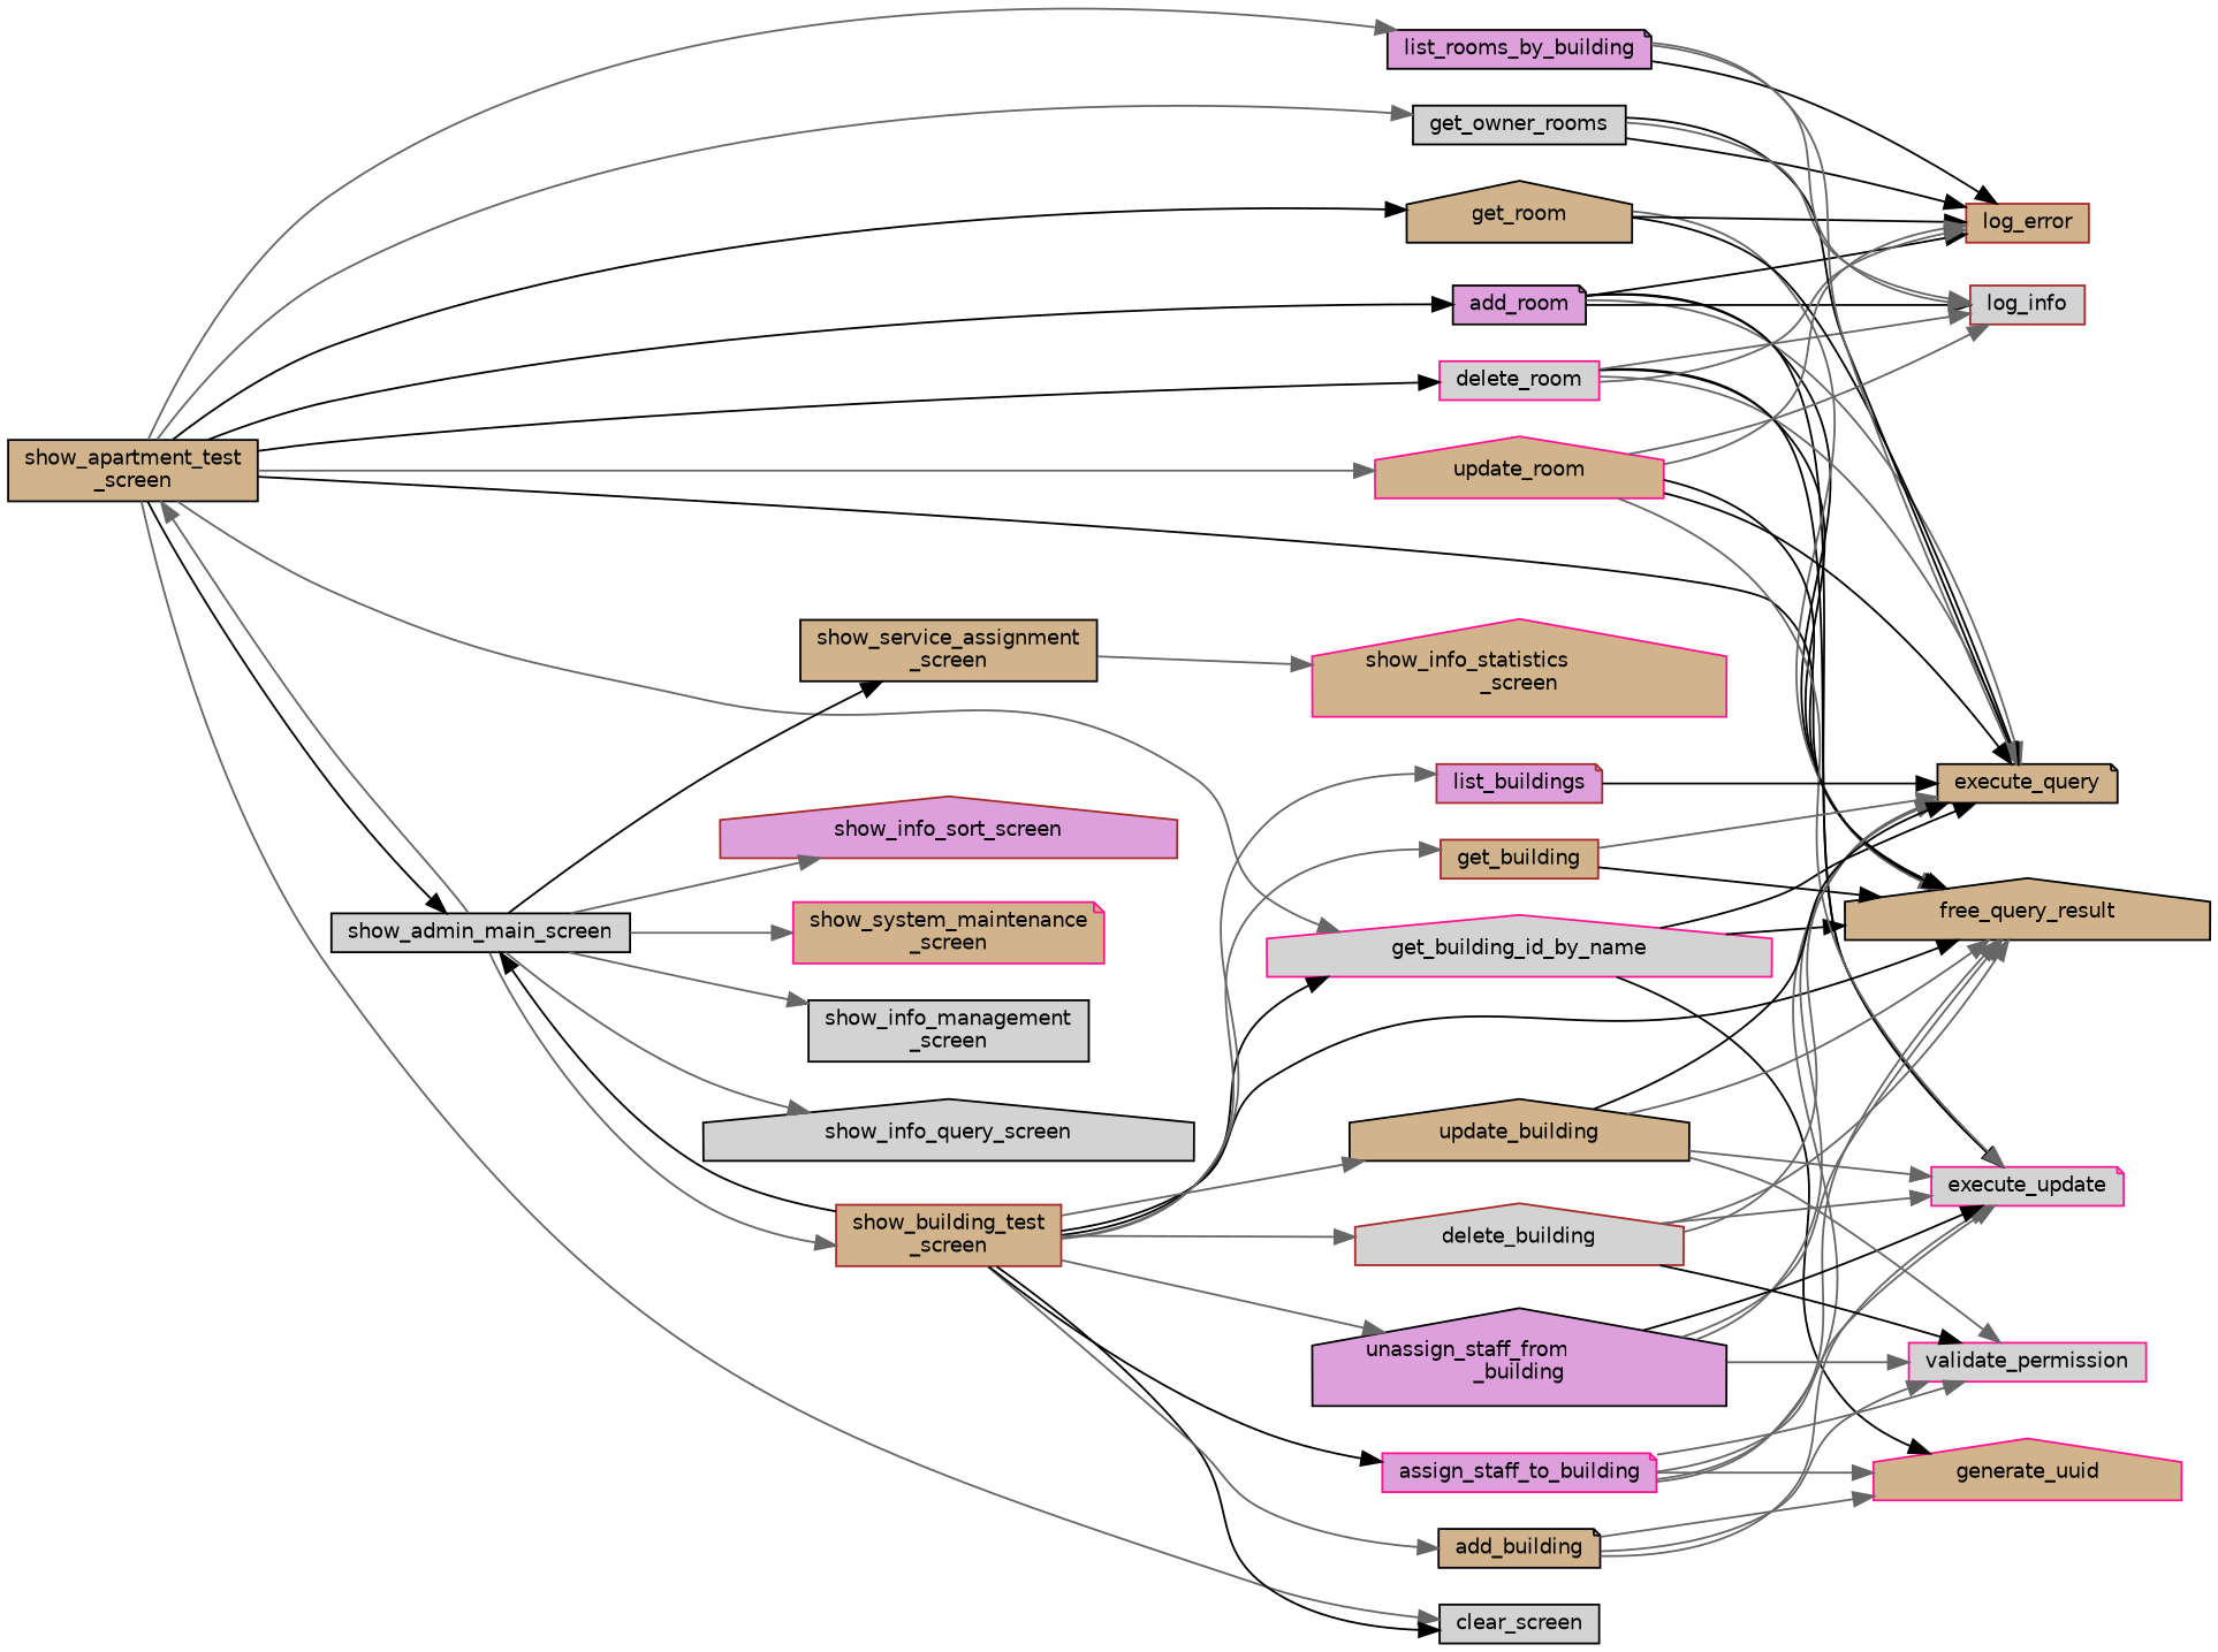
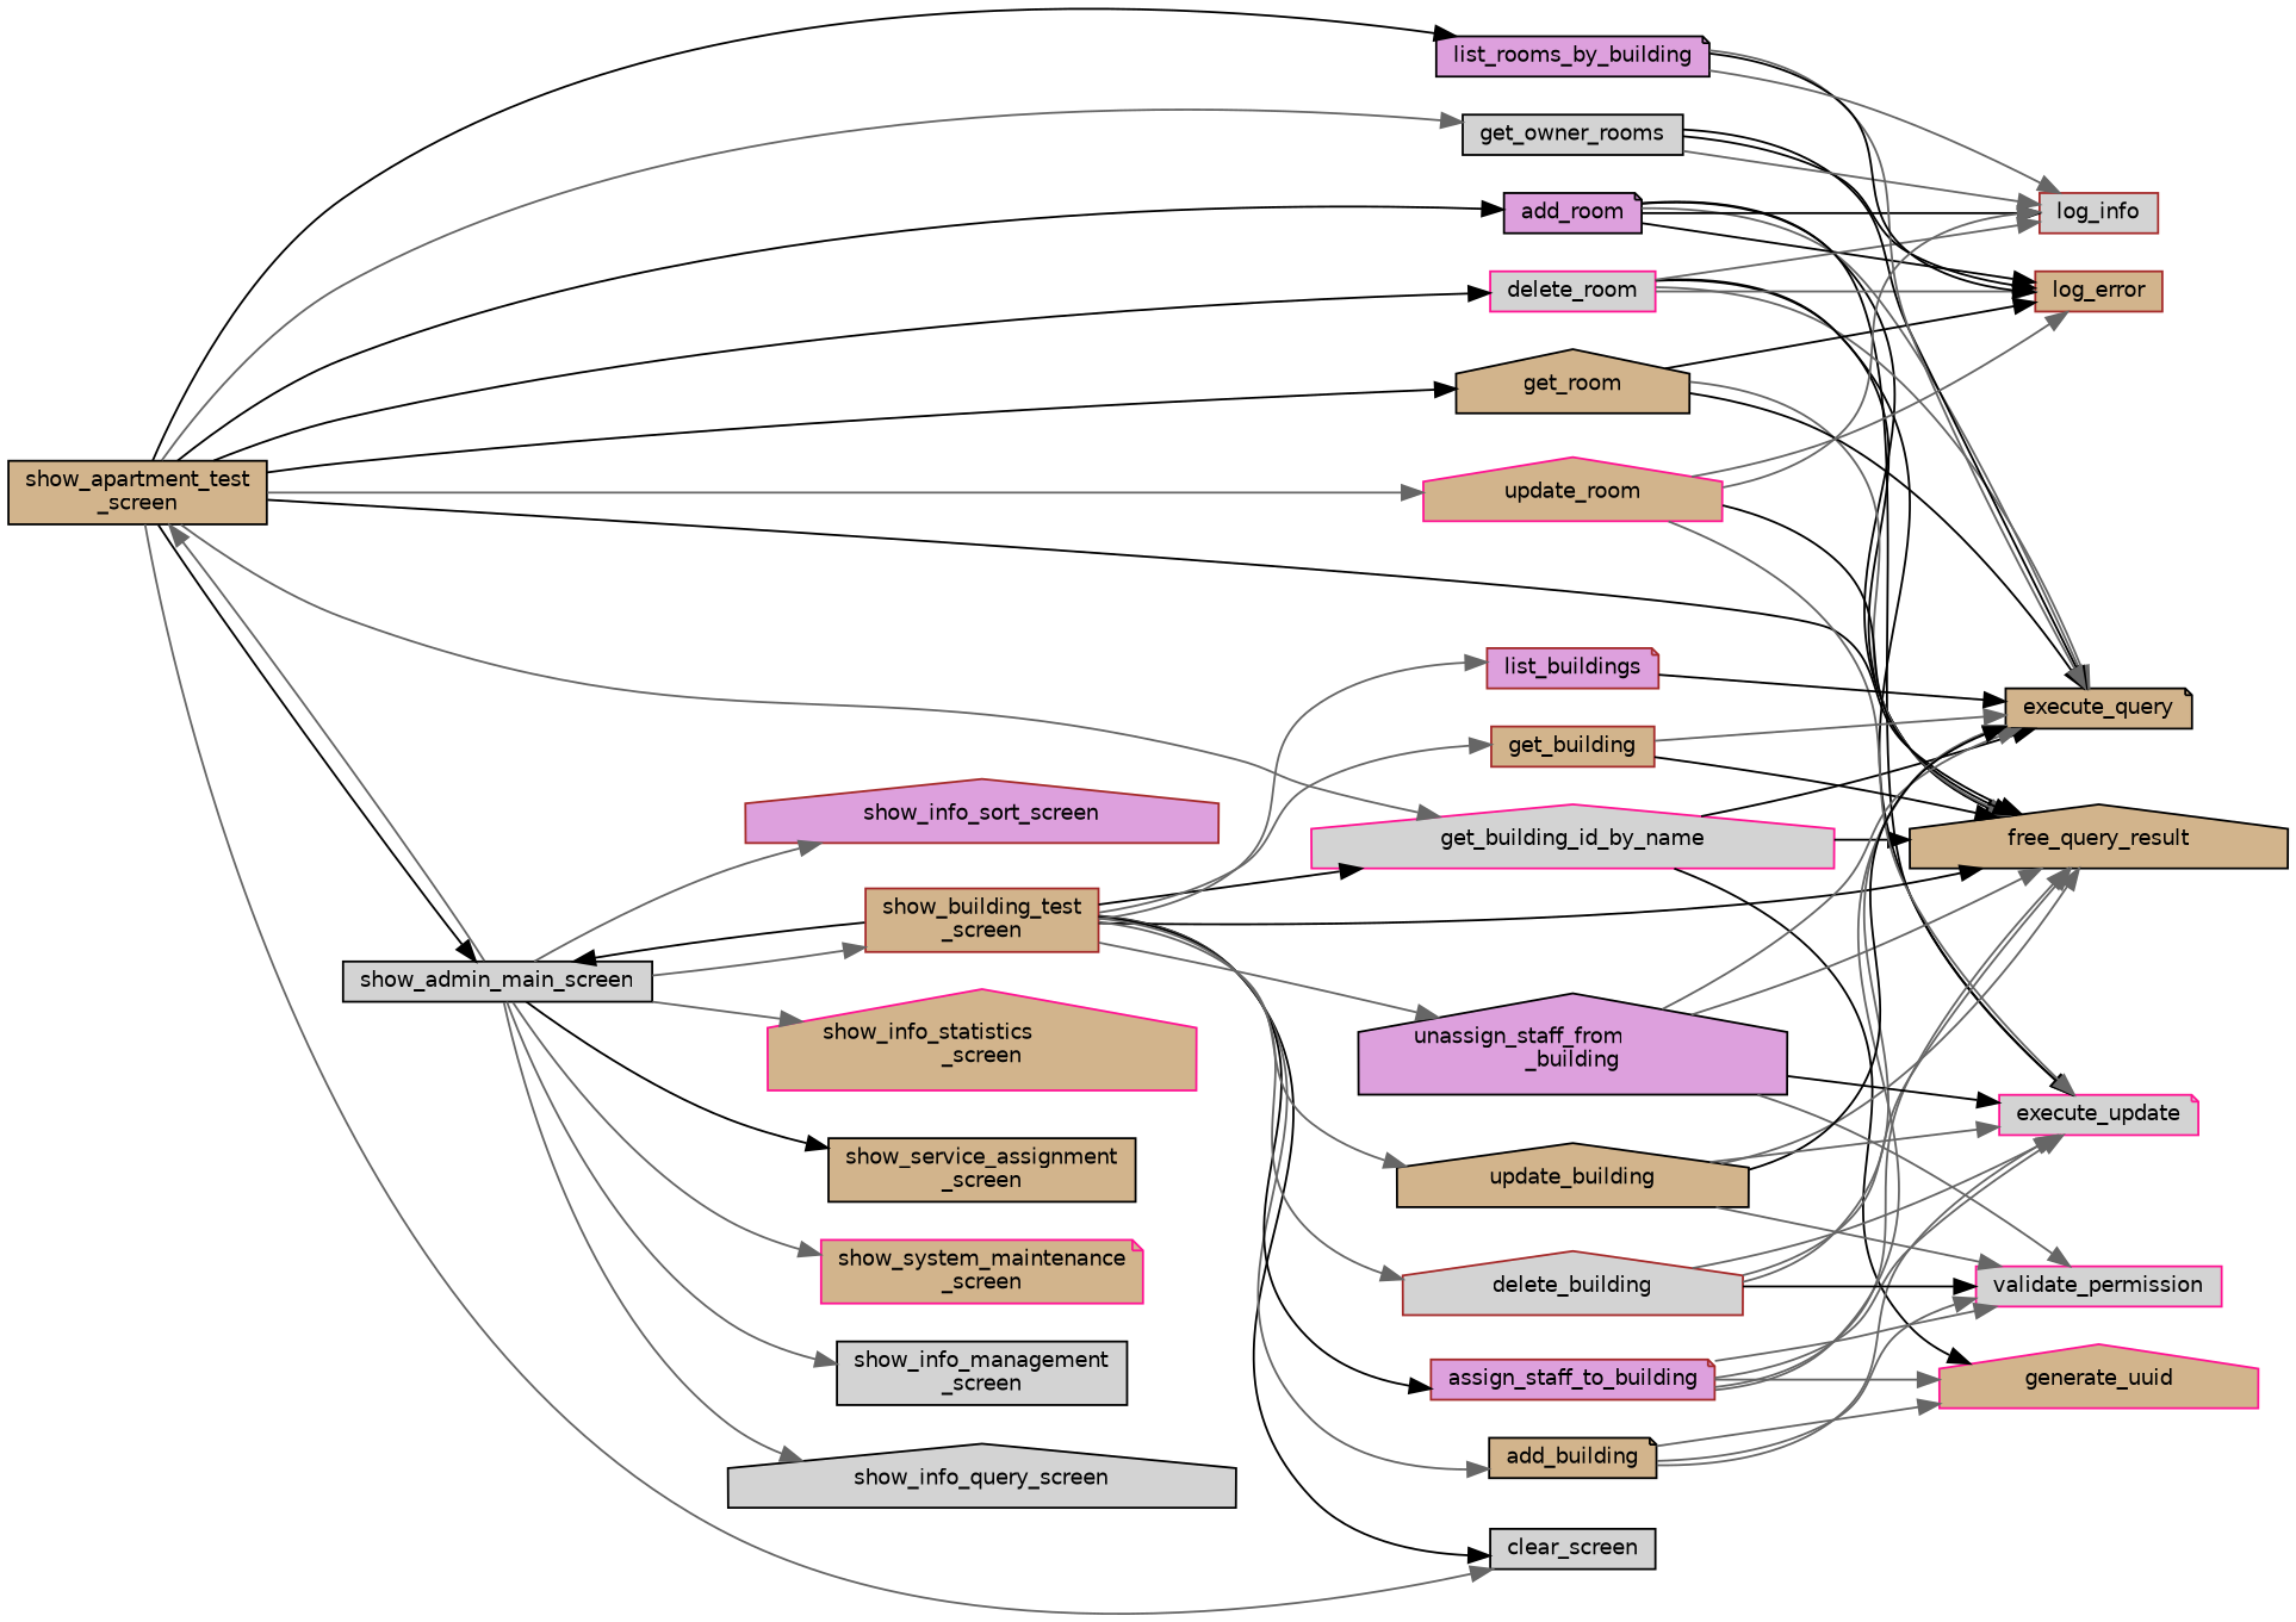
  digraph {
    rankdir=LR
    node [color=black fillcolor=tan fontname=Helvetica fontsize=10 shape=box style=filled]
    edge [color=gray40 fontname=Helvetica fontsize=10 labelfontname=Helvetica labelfontsize=10 style=solid]
    n1 [fontcolor=black height=0.2 label="show_apartment_test\l_screen" width=0.4]
    n2 [fillcolor=plum height=0.2 label=add_room shape=note width=0.4]
    n3 [height=0.2 label=free_query_result shape=house width=0.4]
    n4 [fillcolor=lightgrey height=0.2 label=clear_screen width=0.4]
    n5 [color=deeppink fillcolor=lightgrey height=0.2 label=delete_room width=0.4]
    n6 [color=deeppink fillcolor=lightgrey height=0.2 label=get_building_id_by_name shape=house width=0.4]
    n7 [fillcolor=lightgrey height=0.2 label=get_owner_rooms width=0.4]
    n8 [height=0.2 label=get_room shape=house width=0.4]
    n9 [fillcolor=plum height=0.2 label=list_rooms_by_building shape=note width=0.4]
    n10 [fillcolor=lightgrey height=0.2 label=show_admin_main_screen width=0.4]
    n11 [color=deeppink height=0.2 label=update_room shape=house width=0.4]
    n12 [height=0.2 label=execute_query shape=note width=0.4]
    n13 [color=deeppink fillcolor=lightgrey height=0.2 label=execute_update shape=note width=0.4]
    n14 [color=brown height=0.2 label=log_error width=0.4]
    n15 [color=brown fillcolor=lightgrey height=0.2 label=log_info width=0.4]
    n16 [color=deeppink height=0.2 label=generate_uuid shape=house width=0.4]
    n17 [color=brown height=0.2 label="show_building_test\l_screen" width=0.4]
    n18 [fillcolor=lightgrey height=0.2 label="show_info_management\l_screen" width=0.4]
    n19 [fillcolor=lightgrey height=0.2 label=show_info_query_screen shape=house width=0.4]
    n20 [color=brown fillcolor=plum height=0.2 label=show_info_sort_screen shape=house width=0.4]
    n21 [color=deeppink height=0.2 label="show_info_statistics\l_screen" shape=house width=0.4]
    n22 [height=0.2 label="show_service_assignment\l_screen" width=0.4]
    n23 [color=deeppink height=0.2 label="show_system_maintenance\l_screen" shape=note width=0.4]
    n24 [height=0.2 label=add_building shape=note width=0.4]
-   n25 [color=deeppink fillcolor=plum height=0.2 label=assign_staff_to_building shape=note width=0.4]
+   n25 [color=brown fillcolor=plum height=0.2 label=assign_staff_to_building shape=note width=0.4]
    n26 [color=brown fillcolor=lightgrey height=0.2 label=delete_building shape=house width=0.4]
    n27 [color=brown height=0.2 label=get_building width=0.4]
    n28 [color=brown fillcolor=plum height=0.2 label=list_buildings shape=note width=0.4]
    n29 [fillcolor=plum height=0.2 label="unassign_staff_from\l_building" shape=house width=0.4]
    n30 [height=0.2 label=update_building shape=house width=0.4]
    n31 [color=deeppink fillcolor=lightgrey height=0.2 label=validate_permission width=0.4]
    n1 -> n2 [color=black]
    n1 -> n3 [color=black]
    n1 -> n4
    n1 -> n5 [color=black]
    n1 -> n6
    n1 -> n7
    n1 -> n8 [color=black]
-   n1 -> n9
+   n1 -> n9 [color=black]
    n1 -> n10 [color=black]
    n1 -> n11
    n2 -> n3 [color=black]
    n2 -> n12
    n2 -> n13 [color=black]
    n2 -> n14 [color=black]
    n2 -> n15 [color=black]
    n5 -> n3 [color=black]
    n5 -> n12
    n5 -> n13 [color=black]
    n5 -> n14
    n5 -> n15
    n6 -> n3 [color=black]
    n6 -> n12 [color=black]
    n6 -> n16 [color=black]
    n7 -> n12 [color=black]
    n7 -> n14 [color=black]
    n7 -> n15
    n8 -> n3
    n8 -> n12 [color=black]
    n8 -> n14 [color=black]
    n9 -> n12
    n9 -> n14 [color=black]
    n9 -> n15
    n10 -> n1
    n10 -> n17
    n10 -> n18
    n10 -> n19
    n10 -> n20
-   n22 -> n21
+   n10 -> n21
    n10 -> n22 [color=black]
    n10 -> n23
    n11 -> n3 [color=black]
-   n11 -> n12 [color=black]
    n11 -> n13
    n11 -> n14
    n11 -> n15
    n17 -> n3 [color=black]
    n17 -> n4 [color=black]
    n17 -> n6 [color=black]
    n17 -> n10 [color=black]
    n17 -> n24
    n17 -> n25 [color=black]
    n17 -> n26
    n17 -> n27
    n17 -> n28
    n17 -> n29
    n17 -> n30
    n24 -> n13
    n24 -> n16
    n24 -> n31
    n25 -> n3
    n25 -> n12
    n25 -> n13
    n25 -> n16
    n25 -> n31
    n26 -> n3
    n26 -> n12
    n26 -> n13
    n26 -> n31 [color=black]
    n27 -> n3 [color=black]
    n27 -> n12
    n28 -> n12 [color=black]
    n29 -> n3
    n29 -> n12
    n29 -> n13 [color=black]
    n29 -> n31
    n30 -> n3
    n30 -> n12 [color=black]
    n30 -> n13
    n30 -> n31
  }
